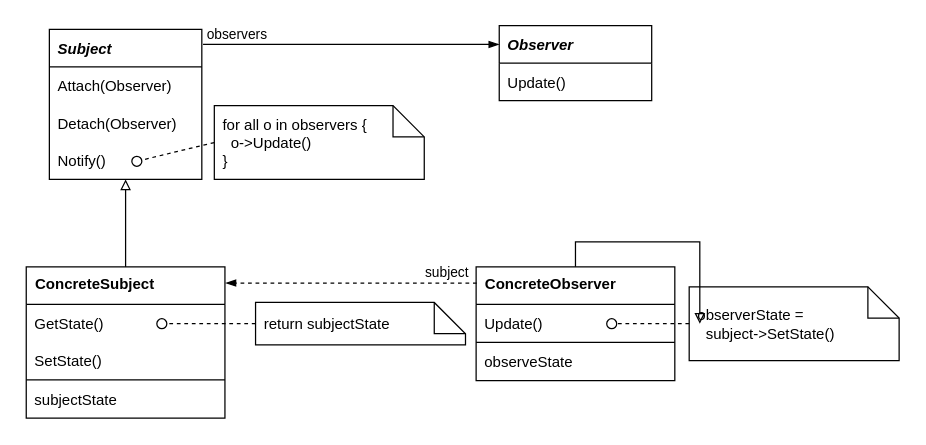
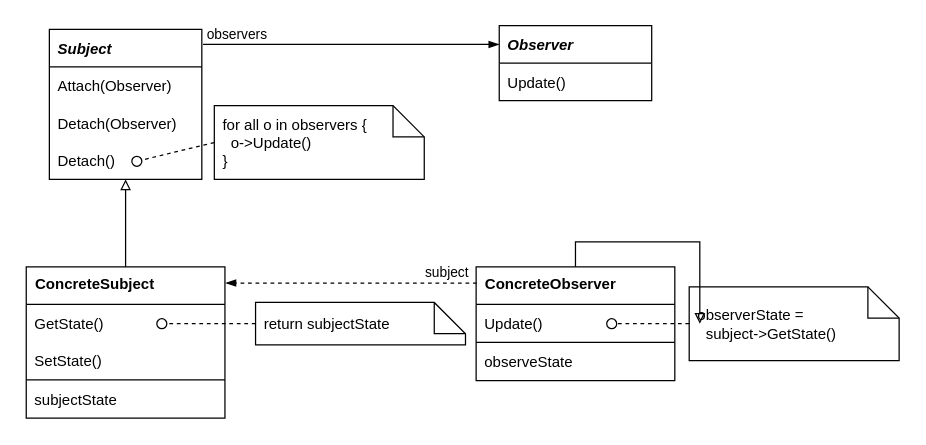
  <mxCell id="0" />
  <mxCell id="1" parent="0" />
  <mxCell id="2" value="Subject" style="swimlane;fontStyle=3;childLayout=stackLayout;horizontal=1;startSize=30;fillColor=none;horizontalStack=0;resizeParent=1;resizeParentMax=0;resizeLast=0;collapsible=0;marginBottom=0;fontSize=12;swimlaneHead=1;swimlaneBody=1;connectable=1;allowArrows=1;dropTarget=1;align=left;spacingLeft=5;" vertex="1" parent="1"><mxGeometry x="39" y="23" width="122" height="120" as="geometry"><mxRectangle x="245" y="370" width="90" height="26" as="alternateBounds" /></mxGeometry></mxCell>
  <mxCell id="3" value="Attach(Observer)" style="text;strokeColor=none;fillColor=none;align=left;verticalAlign=middle;spacingLeft=5;spacingRight=4;overflow=hidden;rotatable=0;points=[[0,0.5],[1,0.5]];portConstraint=eastwest;fontSize=12;fontStyle=0;connectable=0;" vertex="1" parent="2"><mxGeometry y="30" width="122" height="30" as="geometry" /></mxCell>
  <mxCell id="4" value="Detach(Observer)" style="text;strokeColor=none;fillColor=none;align=left;verticalAlign=middle;spacingLeft=5;spacingRight=4;overflow=hidden;rotatable=0;points=[[0,0.5],[1,0.5]];portConstraint=eastwest;fontSize=12;fontStyle=0;connectable=0;" vertex="1" parent="2"><mxGeometry y="60" width="122" height="30" as="geometry" /></mxCell>
- <mxCell id="5" value="Notify()" style="text;strokeColor=none;fillColor=none;align=left;verticalAlign=middle;spacingLeft=5;spacingRight=4;overflow=hidden;rotatable=0;points=[[0,0.5],[1,0.5]];portConstraint=eastwest;fontSize=12;fontStyle=0;connectable=0;" vertex="1" parent="2"><mxGeometry y="90" width="122" height="30" as="geometry" /></mxCell>
+ <mxCell id="5" value="Detach()" style="text;strokeColor=none;fillColor=none;align=left;verticalAlign=middle;spacingLeft=5;spacingRight=4;overflow=hidden;rotatable=0;points=[[0,0.5],[1,0.5]];portConstraint=eastwest;fontSize=12;fontStyle=0;connectable=0;" vertex="1" parent="2"><mxGeometry y="90" width="122" height="30" as="geometry" /></mxCell>
  <mxCell id="6" value="&lt;span style=&quot;font-weight: 700;&quot;&gt;ConcreteSubject&lt;/span&gt;" style="swimlane;fontStyle=0;align=left;verticalAlign=top;childLayout=stackLayout;horizontal=1;startSize=30;horizontalStack=0;resizeParent=1;resizeParentMax=0;resizeLast=0;collapsible=0;marginBottom=0;html=1;spacingLeft=5;" vertex="1" parent="1"><mxGeometry x="20.5" y="213" width="159" height="121" as="geometry" /></mxCell>
  <mxCell id="7" value="GetState()" style="text;strokeColor=none;fillColor=none;align=left;verticalAlign=middle;spacingLeft=5;spacingRight=4;overflow=hidden;rotatable=0;points=[[0,0.5],[1,0.5]];portConstraint=eastwest;fontSize=12;fontStyle=0;connectable=0;allowArrows=0;" vertex="1" parent="6"><mxGeometry y="30" width="159" height="30" as="geometry" /></mxCell>
  <mxCell id="8" value="SetState()" style="text;strokeColor=none;fillColor=none;align=left;verticalAlign=middle;spacingLeft=5;spacingRight=4;overflow=hidden;rotatable=0;points=[[0,0.5],[1,0.5]];portConstraint=eastwest;fontSize=12;fontStyle=0;connectable=1;allowArrows=0;" vertex="1" parent="6"><mxGeometry y="60" width="159" height="30" as="geometry" /></mxCell>
  <mxCell id="9" value="" style="line;strokeWidth=1;fillColor=none;align=left;verticalAlign=middle;spacingTop=-1;spacingLeft=3;spacingRight=3;rotatable=0;labelPosition=right;points=[];portConstraint=eastwest;" vertex="1" parent="6"><mxGeometry y="90" width="159" height="1" as="geometry" /></mxCell>
  <mxCell id="10" value="subjectState" style="text;strokeColor=none;fillColor=none;align=left;verticalAlign=middle;spacingLeft=5;spacingRight=4;overflow=hidden;rotatable=0;points=[[0,0.5],[1,0.5]];portConstraint=eastwest;fontSize=12;fontStyle=0;connectable=1;allowArrows=0;" vertex="1" parent="6"><mxGeometry y="91" width="159" height="30" as="geometry" /></mxCell>
  <mxCell id="11" value="Observer" style="swimlane;fontStyle=3;childLayout=stackLayout;horizontal=1;startSize=30;fillColor=none;horizontalStack=0;resizeParent=1;resizeParentMax=0;resizeLast=0;collapsible=0;marginBottom=0;fontSize=12;swimlaneHead=1;swimlaneBody=1;connectable=1;allowArrows=1;dropTarget=1;align=left;spacingLeft=5;" vertex="1" parent="1"><mxGeometry x="399" y="20" width="122" height="60" as="geometry"><mxRectangle x="245" y="370" width="90" height="26" as="alternateBounds" /></mxGeometry></mxCell>
  <mxCell id="12" value="Update()" style="text;strokeColor=none;fillColor=none;align=left;verticalAlign=middle;spacingLeft=5;spacingRight=4;overflow=hidden;rotatable=0;points=[[0,0.5],[1,0.5]];portConstraint=eastwest;fontSize=12;fontStyle=0;connectable=0;" vertex="1" parent="11"><mxGeometry y="30" width="122" height="30" as="geometry" /></mxCell>
  <mxCell id="13" value="&lt;span style=&quot;font-weight: 700;&quot;&gt;ConcreteObserver&lt;/span&gt;" style="swimlane;fontStyle=0;align=left;verticalAlign=top;childLayout=stackLayout;horizontal=1;startSize=30;horizontalStack=0;resizeParent=1;resizeParentMax=0;resizeLast=0;collapsible=0;marginBottom=0;html=1;spacingLeft=5;" vertex="1" parent="1"><mxGeometry x="380.5" y="213" width="159" height="91" as="geometry" /></mxCell>
  <mxCell id="14" value="Update()" style="text;strokeColor=none;fillColor=none;align=left;verticalAlign=middle;spacingLeft=5;spacingRight=4;overflow=hidden;rotatable=0;points=[[0,0.5],[1,0.5]];portConstraint=eastwest;fontSize=12;fontStyle=0;connectable=0;allowArrows=0;" vertex="1" parent="13"><mxGeometry y="30" width="159" height="30" as="geometry" /></mxCell>
  <mxCell id="15" value="" style="line;strokeWidth=1;fillColor=none;align=left;verticalAlign=middle;spacingTop=-1;spacingLeft=3;spacingRight=3;rotatable=0;labelPosition=right;points=[];portConstraint=eastwest;" vertex="1" parent="13"><mxGeometry y="60" width="159" height="1" as="geometry" /></mxCell>
  <mxCell id="16" value="observeState" style="text;strokeColor=none;fillColor=none;align=left;verticalAlign=middle;spacingLeft=5;spacingRight=4;overflow=hidden;rotatable=0;points=[[0,0.5],[1,0.5]];portConstraint=eastwest;fontSize=12;fontStyle=0;connectable=1;allowArrows=0;" vertex="1" parent="13"><mxGeometry y="61" width="159" height="30" as="geometry" /></mxCell>
  <mxCell id="17" value="" style="html=1;verticalAlign=bottom;labelBackgroundColor=none;endArrow=oval;endFill=0;endSize=8;rounded=0;fontSize=12;exitX=0;exitY=0.5;exitDx=0;exitDy=0;exitPerimeter=0;anchorPointDirection=0;dashed=1;" edge="1" source="18" parent="1"><mxGeometry width="160" relative="1" as="geometry"><mxPoint x="398" y="53.5" as="sourcePoint" /><mxPoint x="109" y="128.5" as="targetPoint" /></mxGeometry></mxCell>
  <mxCell id="18" value="for all o in observers {&lt;br&gt;&amp;nbsp; o-&amp;gt;Update()&lt;br&gt;}" style="shape=note2;boundedLbl=1;whiteSpace=wrap;html=1;size=25;verticalAlign=middle;align=left;spacingLeft=5;fontSize=12;startSize=30;fillColor=none;" vertex="1" parent="1"><mxGeometry x="171" y="84" width="168" height="59" as="geometry" /></mxCell>
  <mxCell id="19" value="" style="html=1;verticalAlign=bottom;labelBackgroundColor=none;endArrow=oval;endFill=0;endSize=8;rounded=0;fontSize=12;exitX=0;exitY=0.5;exitDx=0;exitDy=0;exitPerimeter=0;anchorPointDirection=0;dashed=1;" edge="1" parent="1" source="20"><mxGeometry width="160" relative="1" as="geometry"><mxPoint x="418" y="183.5" as="sourcePoint" /><mxPoint x="129" y="258.5" as="targetPoint" /></mxGeometry></mxCell>
  <mxCell id="20" value="return subjectState" style="shape=note2;boundedLbl=1;whiteSpace=wrap;html=1;size=25;verticalAlign=middle;align=left;spacingLeft=5;fontSize=12;startSize=30;fillColor=none;" vertex="1" parent="1"><mxGeometry x="204" y="241.5" width="168" height="34" as="geometry" /></mxCell>
  <mxCell id="21" value="" style="html=1;verticalAlign=bottom;labelBackgroundColor=none;endArrow=oval;endFill=0;endSize=8;rounded=0;fontSize=12;exitX=0;exitY=0.5;exitDx=0;exitDy=0;exitPerimeter=0;anchorPointDirection=0;dashed=1;" edge="1" parent="1" source="22"><mxGeometry width="160" relative="1" as="geometry"><mxPoint x="778" y="183.5" as="sourcePoint" /><mxPoint x="489" y="258.5" as="targetPoint" /></mxGeometry></mxCell>
- <mxCell id="22" value="observerState =&amp;nbsp;&lt;br&gt;&amp;nbsp; subject-&amp;gt;SetState()" style="shape=note2;boundedLbl=1;whiteSpace=wrap;html=1;size=25;verticalAlign=middle;align=left;spacingLeft=5;fontSize=12;startSize=30;fillColor=none;" vertex="1" parent="1"><mxGeometry x="551" y="229" width="168" height="59" as="geometry" /></mxCell>
+ <mxCell id="22" value="observerState =&amp;nbsp;&lt;br&gt;&amp;nbsp; subject-&amp;gt;GetState()" style="shape=note2;boundedLbl=1;whiteSpace=wrap;html=1;size=25;verticalAlign=middle;align=left;spacingLeft=5;fontSize=12;startSize=30;fillColor=none;" vertex="1" parent="1"><mxGeometry x="551" y="229" width="168" height="59" as="geometry" /></mxCell>
  <mxCell id="23" value="" style="endArrow=blockThin;html=1;rounded=0;endFill=1;exitX=1.008;exitY=0.1;exitDx=0;exitDy=0;exitPerimeter=0;entryX=0;entryY=0.25;entryDx=0;entryDy=0;" edge="1" parent="1" source="2" target="11"><mxGeometry width="50" height="50" relative="1" as="geometry"><mxPoint x="179" y="-17" as="sourcePoint" /><mxPoint x="279" y="3" as="targetPoint" /></mxGeometry></mxCell>
  <mxCell id="24" value="observers" style="edgeLabel;html=1;align=center;verticalAlign=middle;resizable=0;points=[];" vertex="1" connectable="0" parent="23"><mxGeometry x="-0.763" relative="1" as="geometry"><mxPoint x="-1" y="-9" as="offset" /></mxGeometry></mxCell>
  <mxCell id="25" value="" style="endArrow=blockThin;html=1;rounded=0;endFill=1;exitX=0.003;exitY=0.143;exitDx=0;exitDy=0;exitPerimeter=0;entryX=1.003;entryY=0.107;entryDx=0;entryDy=0;entryPerimeter=0;dashed=1;" edge="1" parent="1" source="13" target="6"><mxGeometry width="50" height="50" relative="1" as="geometry"><mxPoint x="172" y="45" as="sourcePoint" /><mxPoint x="409" y="45" as="targetPoint" /></mxGeometry></mxCell>
  <mxCell id="26" value="subject" style="edgeLabel;html=1;align=center;verticalAlign=middle;resizable=0;points=[];" vertex="1" connectable="0" parent="25"><mxGeometry x="-0.763" relative="1" as="geometry"><mxPoint y="-9" as="offset" /></mxGeometry></mxCell>
  <mxCell id="27" value="" style="edgeStyle=orthogonalEdgeStyle;rounded=0;orthogonalLoop=1;jettySize=auto;html=1;fontSize=12;startSize=30;endArrow=block;endFill=0;exitX=0.5;exitY=0;exitDx=0;exitDy=0;entryX=0.5;entryY=1;entryDx=0;entryDy=0;" edge="1" parent="1" source="6" target="2"><mxGeometry relative="1" as="geometry"><mxPoint x="-21" y="207" as="sourcePoint" /><mxPoint x="-21" y="173" as="targetPoint" /></mxGeometry></mxCell>
  <mxCell id="28" value="" style="edgeStyle=orthogonalEdgeStyle;rounded=0;orthogonalLoop=1;jettySize=auto;html=1;fontSize=12;startSize=30;endArrow=block;endFill=0;exitX=0.5;exitY=0;exitDx=0;exitDy=0;" edge="1" parent="1" source="13" target="22"><mxGeometry relative="1" as="geometry"><mxPoint x="489" y="193" as="sourcePoint" /><mxPoint x="110" y="153" as="targetPoint" /></mxGeometry></mxCell>
